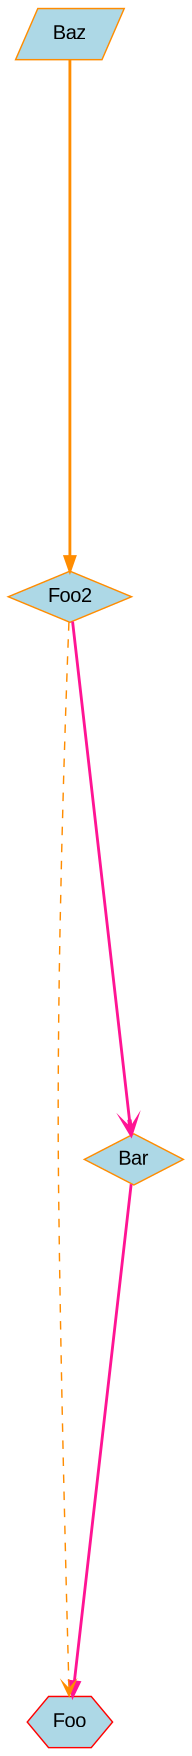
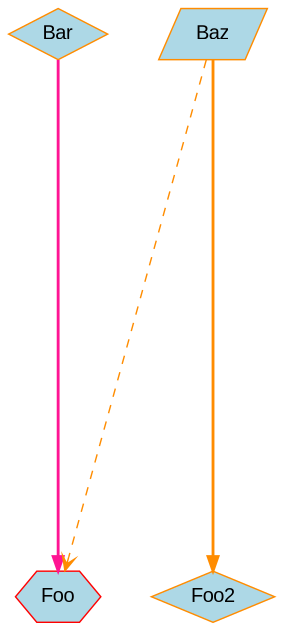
  digraph {
    nodesep=0.5
    ranksep=5
    node [color=darkorange fillcolor=lightblue fontname=Arial shape=diamond style=filled]
    edge [arrowhead=normal color=deeppink fontname=Arial style=bold]
    Foo [color=red shape=hexagon]
    Bar
    Baz [shape=parallelogram]
    Foo2
    Bar -> Foo
-   Foo2 -> Foo [arrowhead=vee color=darkorange style=dashed]
+   Baz -> Foo [arrowhead=vee color=darkorange style=dashed]
    Baz -> Foo2 [color=darkorange]
-   Foo2 -> Bar [arrowhead=vee]
  }
